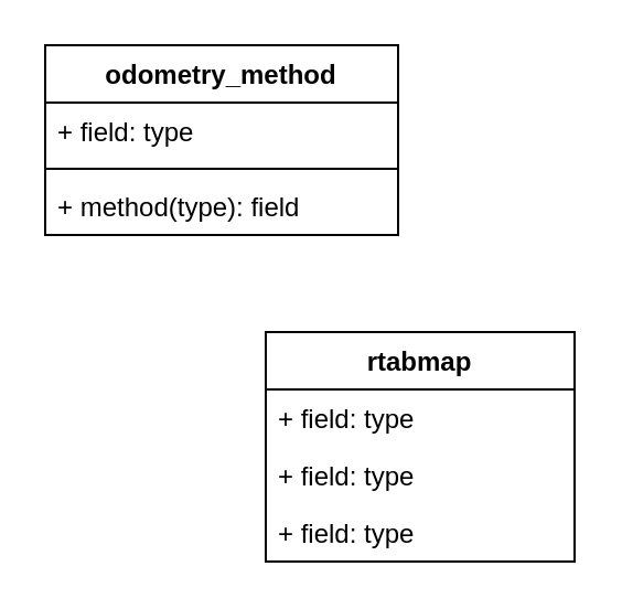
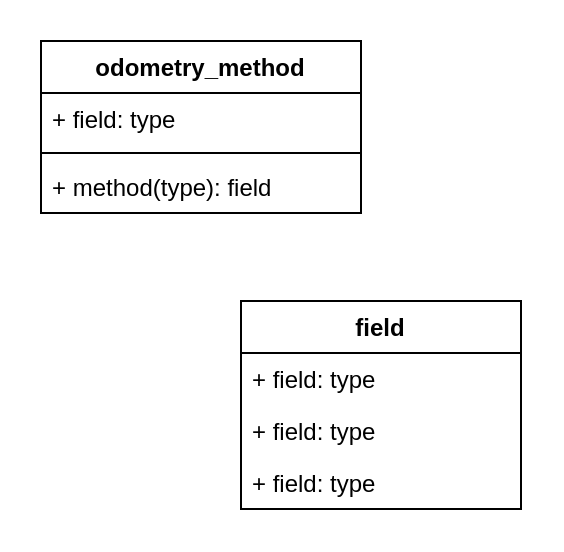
  <mxCell id="0" />
  <mxCell id="1" parent="0" />
  <mxCell id="2" value="odometry_method" style="swimlane;fontStyle=1;align=center;verticalAlign=top;childLayout=stackLayout;horizontal=1;startSize=26;horizontalStack=0;resizeParent=1;resizeParentMax=0;resizeLast=0;collapsible=1;marginBottom=0;" vertex="1" parent="1"><mxGeometry x="20" y="20" width="160" height="86" as="geometry" /></mxCell>
  <mxCell id="3" value="+ field: type" style="text;strokeColor=none;fillColor=none;align=left;verticalAlign=top;spacingLeft=4;spacingRight=4;overflow=hidden;rotatable=0;points=[[0,0.5],[1,0.5]];portConstraint=eastwest;" vertex="1" parent="2"><mxGeometry y="26" width="160" height="26" as="geometry" /></mxCell>
  <mxCell id="4" value="" style="line;strokeWidth=1;fillColor=none;align=left;verticalAlign=middle;spacingTop=-1;spacingLeft=3;spacingRight=3;rotatable=0;labelPosition=right;points=[];portConstraint=eastwest;" vertex="1" parent="2"><mxGeometry y="52" width="160" height="8" as="geometry" /></mxCell>
  <mxCell id="5" value="+ method(type): field" style="text;strokeColor=none;fillColor=none;align=left;verticalAlign=top;spacingLeft=4;spacingRight=4;overflow=hidden;rotatable=0;points=[[0,0.5],[1,0.5]];portConstraint=eastwest;" vertex="1" parent="2"><mxGeometry y="60" width="160" height="26" as="geometry" /></mxCell>
- <mxCell id="6" value="rtabmap" style="swimlane;fontStyle=1;childLayout=stackLayout;horizontal=1;startSize=26;fillColor=none;horizontalStack=0;resizeParent=1;resizeParentMax=0;resizeLast=0;collapsible=1;marginBottom=0;" vertex="1" parent="1"><mxGeometry x="120" y="150" width="140" height="104" as="geometry" /></mxCell>
+ <mxCell id="6" value="field" style="swimlane;fontStyle=1;childLayout=stackLayout;horizontal=1;startSize=26;fillColor=none;horizontalStack=0;resizeParent=1;resizeParentMax=0;resizeLast=0;collapsible=1;marginBottom=0;" vertex="1" parent="1"><mxGeometry x="120" y="150" width="140" height="104" as="geometry" /></mxCell>
  <mxCell id="7" value="+ field: type" style="text;strokeColor=none;fillColor=none;align=left;verticalAlign=top;spacingLeft=4;spacingRight=4;overflow=hidden;rotatable=0;points=[[0,0.5],[1,0.5]];portConstraint=eastwest;" vertex="1" parent="6"><mxGeometry y="26" width="140" height="26" as="geometry" /></mxCell>
  <mxCell id="8" value="+ field: type" style="text;strokeColor=none;fillColor=none;align=left;verticalAlign=top;spacingLeft=4;spacingRight=4;overflow=hidden;rotatable=0;points=[[0,0.5],[1,0.5]];portConstraint=eastwest;" vertex="1" parent="6"><mxGeometry y="52" width="140" height="26" as="geometry" /></mxCell>
  <mxCell id="9" value="+ field: type" style="text;strokeColor=none;fillColor=none;align=left;verticalAlign=top;spacingLeft=4;spacingRight=4;overflow=hidden;rotatable=0;points=[[0,0.5],[1,0.5]];portConstraint=eastwest;" vertex="1" parent="6"><mxGeometry y="78" width="140" height="26" as="geometry" /></mxCell>
